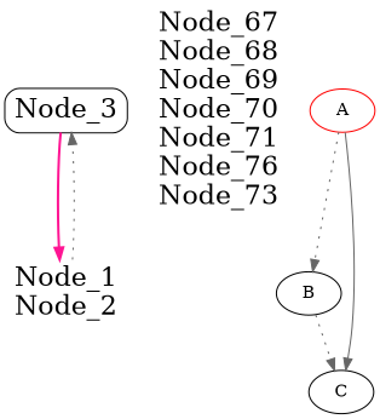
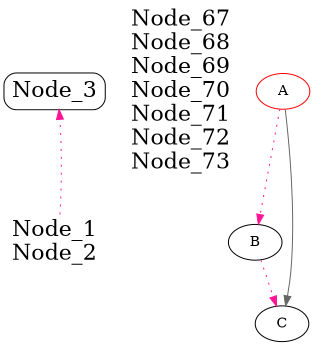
  digraph {
    edge [color=gray40 style=dotted]
    n1 [fontsize=22 label=Node_3 shape=Mrecord]
    n2 [color=red fontsize=22 label="Node_1\nNode_2" shape=plaintext]
-   n3 [color=red fontsize=22 label="Node_67\nNode_68\nNode_69\nNode_70\nNode_71\nNode_76\nNode_73" shape=plaintext]
+   n3 [color=red fontsize=22 label="Node_67\nNode_68\nNode_69\nNode_70\nNode_71\nNode_72\nNode_73" shape=plaintext]
    n4 [color=red label=A]
    n5 [label=B]
    n6 [label=C]
    subgraph sub_1 {
      label=sub_graph_1
      n1
      n2
    }
    subgraph sub_2 {
      label=sub_graph_2
      n3
    }
-   n1 -> n2 [color=deeppink style=bold]
-   n2 -> n1
-   n4 -> n5
+   n2 -> n1 [color=deeppink]
+   n4 -> n5 [color=deeppink]
    n4 -> n6 [style=solid]
-   n5 -> n6
+   n5 -> n6 [color=deeppink]
  }
